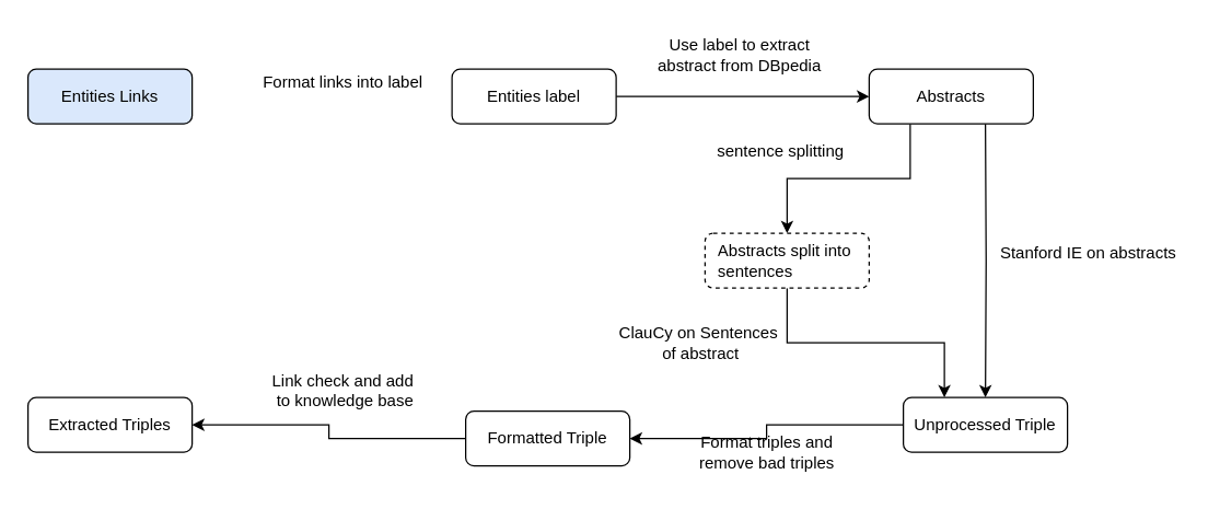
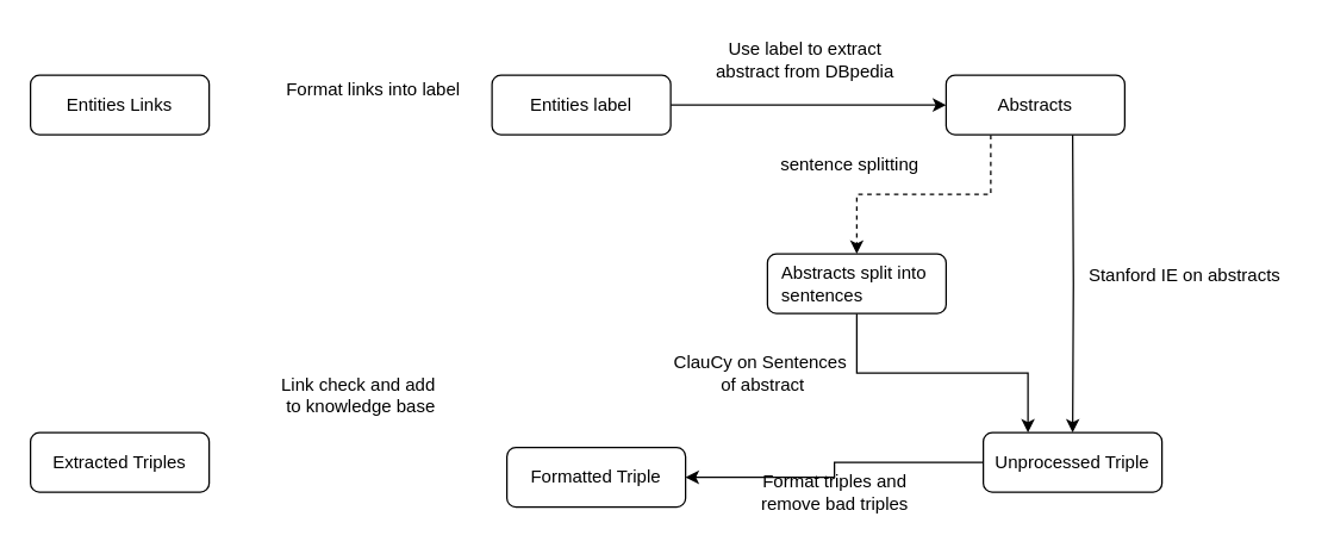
  <mxCell id="0" />
  <mxCell id="1" parent="0" />
- <mxCell id="2" value="Entities Links" style="rounded=1;whiteSpace=wrap;html=1;fontSize=12;glass=0;strokeWidth=1;shadow=0;fillColor=#dae8fc;" parent="1" vertex="1"><mxGeometry x="20" y="50" width="120" height="40" as="geometry" /></mxCell>
+ <mxCell id="2" value="Entities Links" style="rounded=1;whiteSpace=wrap;html=1;fontSize=12;glass=0;strokeWidth=1;shadow=0;" parent="1" vertex="1"><mxGeometry x="20" y="50" width="120" height="40" as="geometry" /></mxCell>
  <mxCell id="3" style="edgeStyle=orthogonalEdgeStyle;rounded=0;orthogonalLoop=1;jettySize=auto;html=1;exitX=1;exitY=0.5;exitDx=0;exitDy=0;entryX=0;entryY=0.5;entryDx=0;entryDy=0;" edge="1" parent="1" source="4" target="9"><mxGeometry relative="1" as="geometry" /></mxCell>
  <mxCell id="4" value="Entities label" style="rounded=1;whiteSpace=wrap;html=1;fontSize=12;glass=0;strokeWidth=1;shadow=0;" parent="1" vertex="1"><mxGeometry x="330" y="50" width="120" height="40" as="geometry" /></mxCell>
  <mxCell id="5" style="edgeStyle=orthogonalEdgeStyle;rounded=0;orthogonalLoop=1;jettySize=auto;html=1;exitX=0;exitY=0.5;exitDx=0;exitDy=0;entryX=1;entryY=0.5;entryDx=0;entryDy=0;" edge="1" parent="1" source="6" target="18"><mxGeometry relative="1" as="geometry" /></mxCell>
  <mxCell id="6" value="&lt;pre style=&quot;box-sizing: unset; font-family: var(--jp-code-font-family); font-size: var(--jp-code-font-size); line-height: var(--jp-code-line-height); color: var(--jp-content-font-color1); border: none; margin: 0px; padding: 0px; overflow: auto; word-break: break-all; overflow-wrap: break-word; font-style: normal; font-variant-ligatures: normal; font-variant-caps: normal; font-weight: 400; letter-spacing: normal; orphans: 2; text-align: left; text-indent: 0px; text-transform: none; widows: 2; word-spacing: 0px; -webkit-text-stroke-width: 0px; background-color: rgb(255, 255, 255); text-decoration-thickness: initial; text-decoration-style: initial; text-decoration-color: initial; scroll-behavior: auto !important;&quot;&gt;Unprocessed Triple&lt;/pre&gt;" style="rounded=1;whiteSpace=wrap;html=1;fontSize=12;glass=0;strokeWidth=1;shadow=0;" parent="1" vertex="1"><mxGeometry x="660" y="290" width="120" height="40" as="geometry" /></mxCell>
  <mxCell id="7" style="edgeStyle=orthogonalEdgeStyle;rounded=0;orthogonalLoop=1;jettySize=auto;html=1;entryX=0.5;entryY=0;entryDx=0;entryDy=0;" edge="1" parent="1" target="6"><mxGeometry relative="1" as="geometry"><mxPoint x="720" y="90" as="sourcePoint" /></mxGeometry></mxCell>
- <mxCell id="8" style="edgeStyle=orthogonalEdgeStyle;rounded=0;orthogonalLoop=1;jettySize=auto;html=1;exitX=0.25;exitY=1;exitDx=0;exitDy=0;entryX=0.5;entryY=0;entryDx=0;entryDy=0;" edge="1" parent="1" source="9" target="13"><mxGeometry relative="1" as="geometry"><mxPoint x="570" y="130" as="targetPoint" /></mxGeometry></mxCell>
+ <mxCell id="8" style="edgeStyle=orthogonalEdgeStyle;rounded=0;orthogonalLoop=1;jettySize=auto;html=1;exitX=0.25;exitY=1;exitDx=0;exitDy=0;entryX=0.5;entryY=0;entryDx=0;entryDy=0;dashed=1;" edge="1" parent="1" source="9" target="13"><mxGeometry relative="1" as="geometry"><mxPoint x="570" y="130" as="targetPoint" /></mxGeometry></mxCell>
  <mxCell id="9" value="Abstracts" style="rounded=1;whiteSpace=wrap;html=1;fontSize=12;glass=0;strokeWidth=1;shadow=0;" parent="1" vertex="1"><mxGeometry x="635" y="50" width="120" height="40" as="geometry" /></mxCell>
  <mxCell id="10" value="Format links into label" style="text;html=1;align=center;verticalAlign=middle;resizable=0;points=[];autosize=1;strokeColor=none;fillColor=none;" vertex="1" parent="1"><mxGeometry x="180" y="45" width="140" height="30" as="geometry" /></mxCell>
  <mxCell id="11" value="Use label to extract &lt;br&gt;abstract from DBpedia" style="text;html=1;align=center;verticalAlign=middle;resizable=0;points=[];autosize=1;strokeColor=none;fillColor=none;" vertex="1" parent="1"><mxGeometry x="470" y="20" width="140" height="40" as="geometry" /></mxCell>
  <mxCell id="12" style="edgeStyle=orthogonalEdgeStyle;rounded=0;orthogonalLoop=1;jettySize=auto;html=1;exitX=0.5;exitY=1;exitDx=0;exitDy=0;entryX=0.25;entryY=0;entryDx=0;entryDy=0;" edge="1" parent="1" source="13" target="6"><mxGeometry relative="1" as="geometry" /></mxCell>
- <mxCell id="13" value="&lt;pre style=&quot;box-sizing: unset; font-family: var(--jp-code-font-family); font-size: var(--jp-code-font-size); line-height: var(--jp-code-line-height); color: var(--jp-content-font-color1); border: none; margin: 0px; padding: 0px; overflow: auto; word-break: break-all; overflow-wrap: break-word; font-style: normal; font-variant-ligatures: normal; font-variant-caps: normal; font-weight: 400; letter-spacing: normal; orphans: 2; text-align: left; text-indent: 0px; text-transform: none; widows: 2; word-spacing: 0px; -webkit-text-stroke-width: 0px; background-color: rgb(255, 255, 255); text-decoration-thickness: initial; text-decoration-style: initial; text-decoration-color: initial; scroll-behavior: auto !important;&quot;&gt;Abstracts split into &lt;/pre&gt;&lt;pre style=&quot;box-sizing: unset; font-family: var(--jp-code-font-family); font-size: var(--jp-code-font-size); line-height: var(--jp-code-line-height); color: var(--jp-content-font-color1); border: none; margin: 0px; padding: 0px; overflow: auto; word-break: break-all; overflow-wrap: break-word; font-style: normal; font-variant-ligatures: normal; font-variant-caps: normal; font-weight: 400; letter-spacing: normal; orphans: 2; text-align: left; text-indent: 0px; text-transform: none; widows: 2; word-spacing: 0px; -webkit-text-stroke-width: 0px; background-color: rgb(255, 255, 255); text-decoration-thickness: initial; text-decoration-style: initial; text-decoration-color: initial; scroll-behavior: auto !important;&quot;&gt;sentences&lt;/pre&gt;" style="rounded=1;whiteSpace=wrap;html=1;fontSize=12;glass=0;strokeWidth=1;shadow=0;dashed=1;" vertex="1" parent="1"><mxGeometry x="515" y="170" width="120" height="40" as="geometry" /></mxCell>
+ <mxCell id="13" value="&lt;pre style=&quot;box-sizing: unset; font-family: var(--jp-code-font-family); font-size: var(--jp-code-font-size); line-height: var(--jp-code-line-height); color: var(--jp-content-font-color1); border: none; margin: 0px; padding: 0px; overflow: auto; word-break: break-all; overflow-wrap: break-word; font-style: normal; font-variant-ligatures: normal; font-variant-caps: normal; font-weight: 400; letter-spacing: normal; orphans: 2; text-align: left; text-indent: 0px; text-transform: none; widows: 2; word-spacing: 0px; -webkit-text-stroke-width: 0px; background-color: rgb(255, 255, 255); text-decoration-thickness: initial; text-decoration-style: initial; text-decoration-color: initial; scroll-behavior: auto !important;&quot;&gt;Abstracts split into &lt;/pre&gt;&lt;pre style=&quot;box-sizing: unset; font-family: var(--jp-code-font-family); font-size: var(--jp-code-font-size); line-height: var(--jp-code-line-height); color: var(--jp-content-font-color1); border: none; margin: 0px; padding: 0px; overflow: auto; word-break: break-all; overflow-wrap: break-word; font-style: normal; font-variant-ligatures: normal; font-variant-caps: normal; font-weight: 400; letter-spacing: normal; orphans: 2; text-align: left; text-indent: 0px; text-transform: none; widows: 2; word-spacing: 0px; -webkit-text-stroke-width: 0px; background-color: rgb(255, 255, 255); text-decoration-thickness: initial; text-decoration-style: initial; text-decoration-color: initial; scroll-behavior: auto !important;&quot;&gt;sentences&lt;/pre&gt;" style="rounded=1;whiteSpace=wrap;html=1;fontSize=12;glass=0;strokeWidth=1;shadow=0;" vertex="1" parent="1"><mxGeometry x="515" y="170" width="120" height="40" as="geometry" /></mxCell>
  <mxCell id="14" value="sentence splitting" style="text;html=1;align=center;verticalAlign=middle;resizable=0;points=[];autosize=1;strokeColor=none;fillColor=none;" vertex="1" parent="1"><mxGeometry x="510" y="95" width="120" height="30" as="geometry" /></mxCell>
  <mxCell id="15" value="Stanford IE on abstracts" style="text;html=1;align=center;verticalAlign=middle;resizable=0;points=[];autosize=1;strokeColor=none;fillColor=none;" vertex="1" parent="1"><mxGeometry x="720" y="170" width="150" height="30" as="geometry" /></mxCell>
  <mxCell id="16" value="ClauCy on Sentences&lt;br&gt;&amp;nbsp;of abstract" style="text;html=1;align=center;verticalAlign=middle;resizable=0;points=[];autosize=1;strokeColor=none;fillColor=none;" vertex="1" parent="1"><mxGeometry x="440" y="230" width="140" height="40" as="geometry" /></mxCell>
- <mxCell id="17" style="edgeStyle=orthogonalEdgeStyle;rounded=0;orthogonalLoop=1;jettySize=auto;html=1;exitX=0;exitY=0.5;exitDx=0;exitDy=0;entryX=1;entryY=0.5;entryDx=0;entryDy=0;" edge="1" parent="1" source="18" target="20"><mxGeometry relative="1" as="geometry" /></mxCell>
  <mxCell id="18" value="&lt;pre style=&quot;box-sizing: unset; font-family: var(--jp-code-font-family); font-size: var(--jp-code-font-size); line-height: var(--jp-code-line-height); color: var(--jp-content-font-color1); border: none; margin: 0px; padding: 0px; overflow: auto; word-break: break-all; overflow-wrap: break-word; font-style: normal; font-variant-ligatures: normal; font-variant-caps: normal; font-weight: 400; letter-spacing: normal; orphans: 2; text-align: left; text-indent: 0px; text-transform: none; widows: 2; word-spacing: 0px; -webkit-text-stroke-width: 0px; background-color: rgb(255, 255, 255); text-decoration-thickness: initial; text-decoration-style: initial; text-decoration-color: initial; scroll-behavior: auto !important;&quot;&gt;Formatted Triple&lt;/pre&gt;" style="rounded=1;whiteSpace=wrap;html=1;fontSize=12;glass=0;strokeWidth=1;shadow=0;" vertex="1" parent="1"><mxGeometry x="340" y="300" width="120" height="40" as="geometry" /></mxCell>
  <mxCell id="19" value="Format triples and &lt;br&gt;remove bad triples" style="text;html=1;align=center;verticalAlign=middle;resizable=0;points=[];autosize=1;strokeColor=none;fillColor=none;" vertex="1" parent="1"><mxGeometry x="500" y="310" width="120" height="40" as="geometry" /></mxCell>
  <mxCell id="20" value="&lt;pre style=&quot;box-sizing: unset; font-family: var(--jp-code-font-family); font-size: var(--jp-code-font-size); line-height: var(--jp-code-line-height); color: var(--jp-content-font-color1); border: none; margin: 0px; padding: 0px; overflow: auto; word-break: break-all; overflow-wrap: break-word; font-style: normal; font-variant-ligatures: normal; font-variant-caps: normal; font-weight: 400; letter-spacing: normal; orphans: 2; text-align: left; text-indent: 0px; text-transform: none; widows: 2; word-spacing: 0px; -webkit-text-stroke-width: 0px; background-color: rgb(255, 255, 255); text-decoration-thickness: initial; text-decoration-style: initial; text-decoration-color: initial; scroll-behavior: auto !important;&quot;&gt;Extracted Triples&lt;/pre&gt;" style="rounded=1;whiteSpace=wrap;html=1;fontSize=12;glass=0;strokeWidth=1;shadow=0;" vertex="1" parent="1"><mxGeometry x="20" y="290" width="120" height="40" as="geometry" /></mxCell>
- <mxCell id="21" value="Link check and add&lt;br&gt;&amp;nbsp;to knowledge base" style="text;html=1;align=center;verticalAlign=middle;resizable=0;points=[];autosize=1;strokeColor=none;fillColor=none;" vertex="1" parent="1"><mxGeometry x="185" y="265" width="130" height="40" as="geometry" /></mxCell>
+ <mxCell id="21" value="Link check and add&lt;br&gt;&amp;nbsp;to knowledge base" style="text;html=1;align=center;verticalAlign=middle;resizable=0;points=[];autosize=1;strokeColor=none;fillColor=none;" vertex="1" parent="1"><mxGeometry x="175" y="245" width="130" height="40" as="geometry" /></mxCell>
